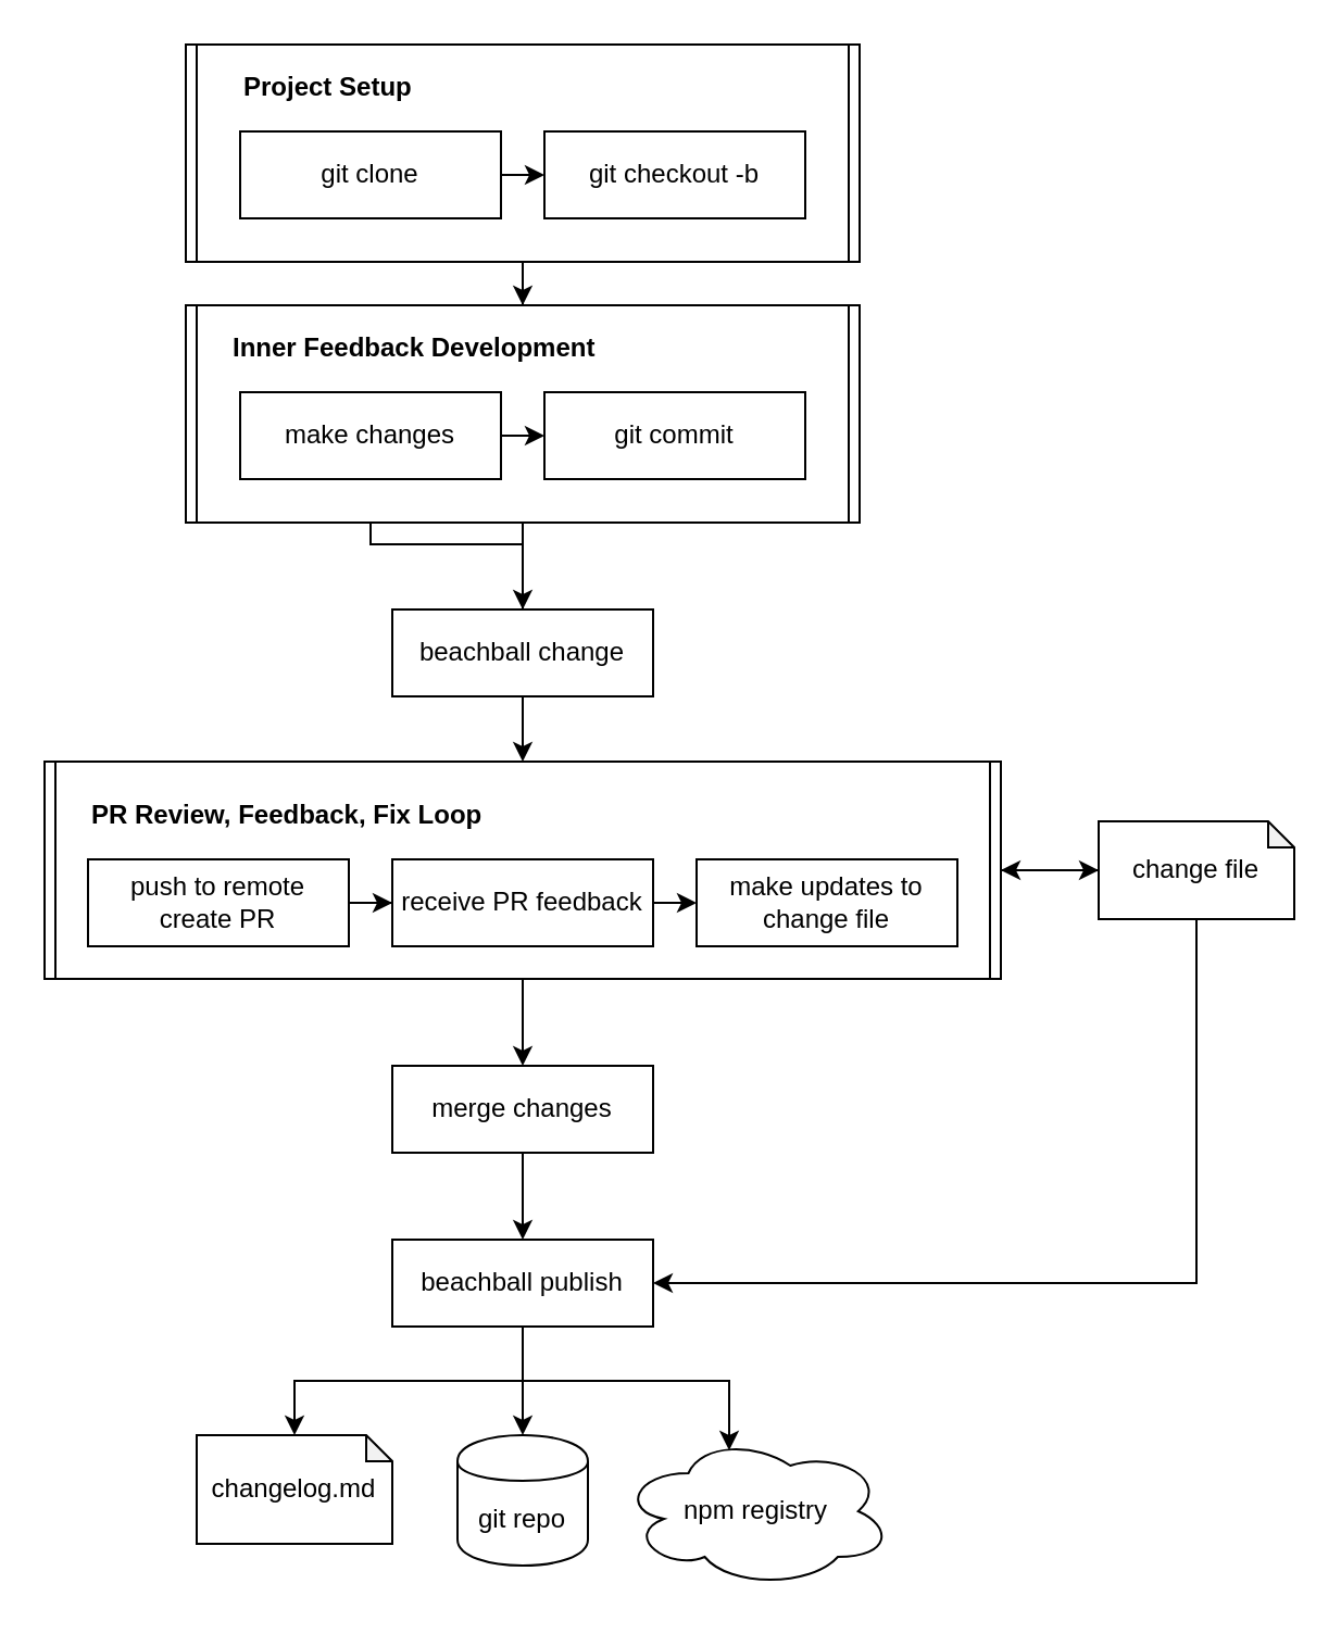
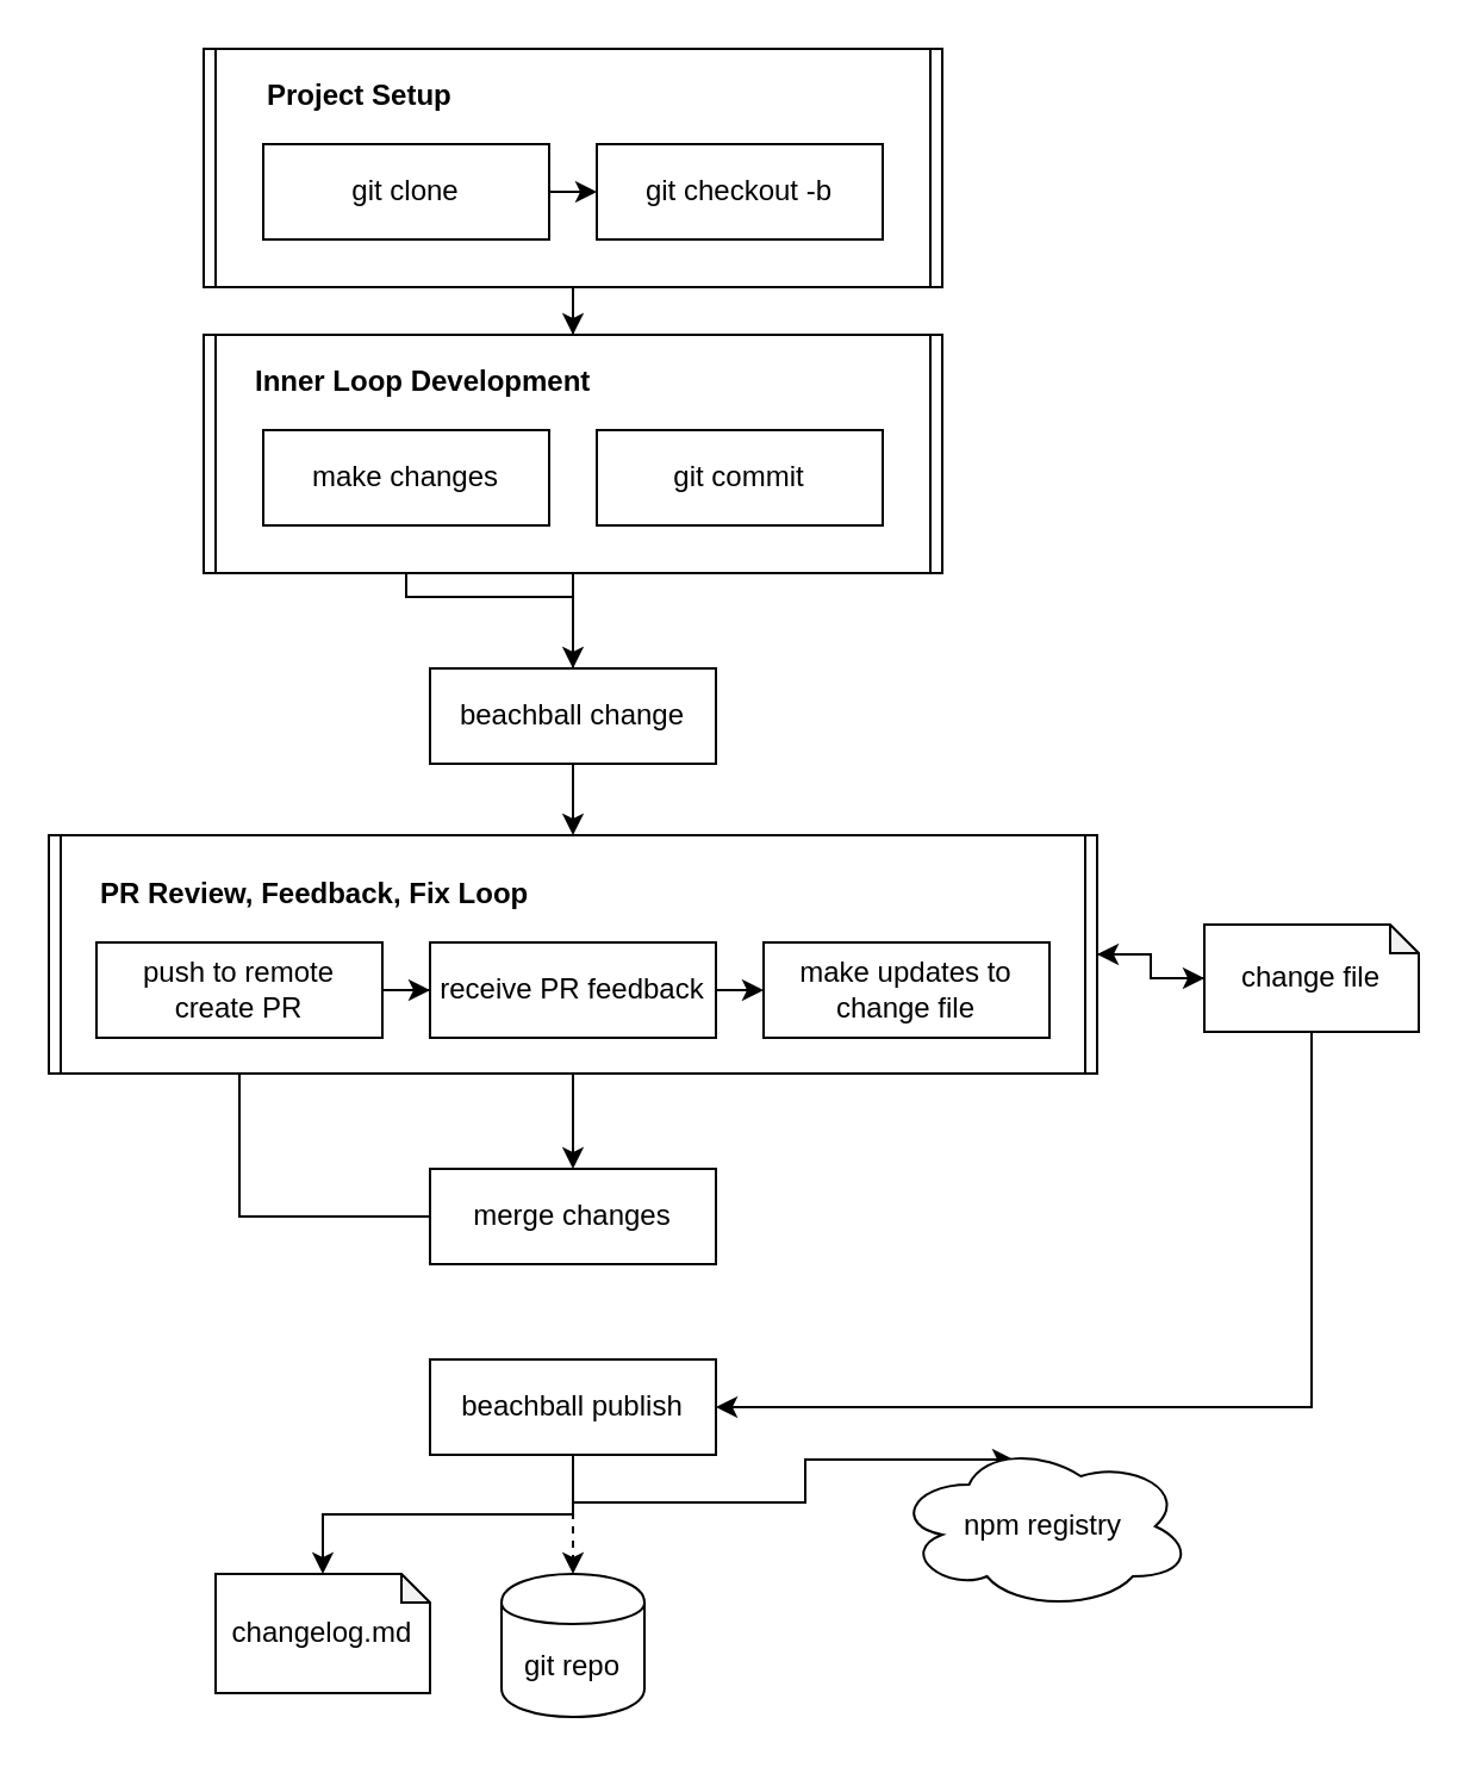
  <mxCell id="0" />
  <mxCell id="1" parent="0" />
  <mxCell id="2" style="edgeStyle=orthogonalEdgeStyle;rounded=0;orthogonalLoop=1;jettySize=auto;html=1;entryX=0.5;entryY=0;entryDx=0;entryDy=0;" edge="1" parent="1" source="4" target="26"><mxGeometry relative="1" as="geometry" /></mxCell>
  <mxCell id="3" style="edgeStyle=orthogonalEdgeStyle;rounded=0;orthogonalLoop=1;jettySize=auto;html=1;" edge="1" parent="1" source="4" target="13"><mxGeometry relative="1" as="geometry" /></mxCell>
  <mxCell id="4" value="beachball change" style="rounded=0;whiteSpace=wrap;html=1;" vertex="1" parent="1"><mxGeometry x="180" y="280" width="120" height="40" as="geometry" /></mxCell>
- <mxCell id="5" style="edgeStyle=orthogonalEdgeStyle;rounded=0;orthogonalLoop=1;jettySize=auto;html=1;entryX=0.5;entryY=0;entryDx=0;entryDy=0;" edge="1" parent="1" source="6" target="10"><mxGeometry relative="1" as="geometry" /></mxCell>
+ <mxCell id="5" style="edgeStyle=orthogonalEdgeStyle;rounded=0;orthogonalLoop=1;jettySize=auto;html=1;" edge="1" parent="1" source="6" target="30"><mxGeometry relative="1" as="geometry" /></mxCell>
  <mxCell id="6" value="merge changes&lt;br&gt;" style="rounded=0;whiteSpace=wrap;html=1;" vertex="1" parent="1"><mxGeometry x="180" y="490" width="120" height="40" as="geometry" /></mxCell>
- <mxCell id="7" style="edgeStyle=orthogonalEdgeStyle;rounded=0;orthogonalLoop=1;jettySize=auto;html=1;entryX=0.5;entryY=0;entryDx=0;entryDy=0;" edge="1" parent="1" source="10" target="35"><mxGeometry relative="1" as="geometry" /></mxCell>
+ <mxCell id="7" style="edgeStyle=orthogonalEdgeStyle;rounded=0;orthogonalLoop=1;jettySize=auto;html=1;entryX=0.5;entryY=0;entryDx=0;entryDy=0;dashed=1;" edge="1" parent="1" source="10" target="35"><mxGeometry relative="1" as="geometry" /></mxCell>
  <mxCell id="8" style="edgeStyle=orthogonalEdgeStyle;rounded=0;orthogonalLoop=1;jettySize=auto;html=1;entryX=0.4;entryY=0.1;entryDx=0;entryDy=0;entryPerimeter=0;exitX=0.5;exitY=1;exitDx=0;exitDy=0;" edge="1" parent="1" source="10" target="36"><mxGeometry relative="1" as="geometry" /></mxCell>
  <mxCell id="9" style="edgeStyle=orthogonalEdgeStyle;rounded=0;orthogonalLoop=1;jettySize=auto;html=1;entryX=0.5;entryY=0;entryDx=0;entryDy=0;entryPerimeter=0;exitX=0.5;exitY=1;exitDx=0;exitDy=0;" edge="1" parent="1" source="10" target="34"><mxGeometry relative="1" as="geometry" /></mxCell>
  <mxCell id="10" value="beachball publish&lt;br&gt;" style="rounded=0;whiteSpace=wrap;html=1;" vertex="1" parent="1"><mxGeometry x="180" y="570" width="120" height="40" as="geometry" /></mxCell>
  <mxCell id="11" value="" style="group" vertex="1" connectable="0" parent="1"><mxGeometry x="85" y="140" width="310" height="100" as="geometry" /></mxCell>
  <mxCell id="12" value="" style="shape=process;whiteSpace=wrap;html=1;backgroundOutline=1;rounded=0;size=0.015;" vertex="1" parent="11"><mxGeometry width="310" height="100" as="geometry" /></mxCell>
  <mxCell id="13" value="make changes" style="rounded=0;whiteSpace=wrap;html=1;" vertex="1" parent="11"><mxGeometry x="25" y="40" width="120" height="40" as="geometry" /></mxCell>
  <mxCell id="14" value="git commit" style="rounded=0;whiteSpace=wrap;html=1;" vertex="1" parent="11"><mxGeometry x="165" y="40" width="120" height="40" as="geometry" /></mxCell>
- <mxCell id="15" value="&lt;b&gt;Inner Feedback Development&lt;/b&gt;" style="text;html=1;strokeColor=none;fillColor=none;align=left;verticalAlign=middle;whiteSpace=wrap;rounded=0;" vertex="1" parent="11"><mxGeometry x="20" y="10" width="200" height="20" as="geometry" /></mxCell>
- <mxCell id="16" style="edgeStyle=orthogonalEdgeStyle;rounded=0;orthogonalLoop=1;jettySize=auto;html=1;entryX=0;entryY=0.5;entryDx=0;entryDy=0;exitX=1;exitY=0.5;exitDx=0;exitDy=0;" edge="1" parent="11" source="13" target="14"><mxGeometry relative="1" as="geometry"><mxPoint x="450" y="120" as="sourcePoint" /></mxGeometry></mxCell>
+ <mxCell id="15" value="&lt;b&gt;Inner Loop Development&lt;/b&gt;" style="text;html=1;strokeColor=none;fillColor=none;align=left;verticalAlign=middle;whiteSpace=wrap;rounded=0;" vertex="1" parent="11"><mxGeometry x="20" y="10" width="200" height="20" as="geometry" /></mxCell>
  <mxCell id="17" value="" style="group" vertex="1" connectable="0" parent="1"><mxGeometry x="85" y="20" width="310" height="100" as="geometry" /></mxCell>
  <mxCell id="18" value="" style="shape=process;whiteSpace=wrap;html=1;backgroundOutline=1;rounded=0;size=0.015;" vertex="1" parent="17"><mxGeometry width="310" height="100" as="geometry" /></mxCell>
  <mxCell id="19" value="git clone" style="rounded=0;whiteSpace=wrap;html=1;" vertex="1" parent="17"><mxGeometry x="25" y="40" width="120" height="40" as="geometry" /></mxCell>
  <mxCell id="20" value="git checkout -b" style="rounded=0;whiteSpace=wrap;html=1;" vertex="1" parent="17"><mxGeometry x="165" y="40" width="120" height="40" as="geometry" /></mxCell>
  <mxCell id="21" style="edgeStyle=orthogonalEdgeStyle;rounded=0;orthogonalLoop=1;jettySize=auto;html=1;exitX=1;exitY=0.5;exitDx=0;exitDy=0;entryX=0;entryY=0.5;entryDx=0;entryDy=0;" edge="1" parent="17" source="19" target="20"><mxGeometry relative="1" as="geometry" /></mxCell>
  <mxCell id="22" value="&lt;b&gt;Project Setup&lt;/b&gt;" style="text;html=1;strokeColor=none;fillColor=none;align=left;verticalAlign=middle;whiteSpace=wrap;rounded=0;" vertex="1" parent="17"><mxGeometry x="25" y="10" width="200" height="20" as="geometry" /></mxCell>
  <mxCell id="23" style="edgeStyle=orthogonalEdgeStyle;rounded=0;orthogonalLoop=1;jettySize=auto;html=1;entryX=0.5;entryY=0;entryDx=0;entryDy=0;" edge="1" parent="1" source="18" target="12"><mxGeometry relative="1" as="geometry" /></mxCell>
  <mxCell id="24" style="edgeStyle=orthogonalEdgeStyle;rounded=0;orthogonalLoop=1;jettySize=auto;html=1;entryX=0.5;entryY=0;entryDx=0;entryDy=0;" edge="1" parent="1" source="12" target="4"><mxGeometry relative="1" as="geometry" /></mxCell>
  <mxCell id="25" value="" style="group" vertex="1" connectable="0" parent="1"><mxGeometry x="20" y="350" width="440" height="100" as="geometry" /></mxCell>
  <mxCell id="26" value="" style="shape=process;whiteSpace=wrap;html=1;backgroundOutline=1;rounded=0;size=0.012;" vertex="1" parent="25"><mxGeometry width="440" height="100" as="geometry" /></mxCell>
  <mxCell id="27" value="&lt;b&gt;PR Review, Feedback, Fix Loop&lt;/b&gt;" style="text;html=1;strokeColor=none;fillColor=none;align=left;verticalAlign=middle;whiteSpace=wrap;rounded=0;" vertex="1" parent="25"><mxGeometry x="20.032" y="15" width="290.323" height="20" as="geometry" /></mxCell>
  <mxCell id="28" value="receive PR feedback&lt;br&gt;" style="rounded=0;whiteSpace=wrap;html=1;" vertex="1" parent="25"><mxGeometry x="160" y="45" width="120" height="40" as="geometry" /></mxCell>
  <mxCell id="29" style="edgeStyle=orthogonalEdgeStyle;rounded=0;orthogonalLoop=1;jettySize=auto;html=1;entryX=0;entryY=0.5;entryDx=0;entryDy=0;" edge="1" parent="25" source="30" target="28"><mxGeometry relative="1" as="geometry" /></mxCell>
  <mxCell id="30" value="push to remote&lt;br&gt;create PR" style="rounded=0;whiteSpace=wrap;html=1;" vertex="1" parent="25"><mxGeometry x="20" y="45" width="120" height="40" as="geometry" /></mxCell>
  <mxCell id="31" value="make updates to change file&lt;br&gt;" style="rounded=0;whiteSpace=wrap;html=1;" vertex="1" parent="25"><mxGeometry x="300" y="45" width="120" height="40" as="geometry" /></mxCell>
  <mxCell id="32" style="edgeStyle=orthogonalEdgeStyle;rounded=0;orthogonalLoop=1;jettySize=auto;html=1;exitX=1;exitY=0.5;exitDx=0;exitDy=0;entryX=0;entryY=0.5;entryDx=0;entryDy=0;" edge="1" parent="25" source="28" target="31"><mxGeometry relative="1" as="geometry" /></mxCell>
  <mxCell id="33" style="edgeStyle=orthogonalEdgeStyle;rounded=0;orthogonalLoop=1;jettySize=auto;html=1;entryX=0.5;entryY=0;entryDx=0;entryDy=0;" edge="1" parent="1" source="26" target="6"><mxGeometry relative="1" as="geometry" /></mxCell>
  <mxCell id="34" value="&lt;div style=&quot;text-align: left&quot;&gt;&lt;span&gt;changelog.md&lt;/span&gt;&lt;/div&gt;" style="shape=note;whiteSpace=wrap;html=1;backgroundOutline=1;darkOpacity=0.05;rounded=0;align=center;size=12;" vertex="1" parent="1"><mxGeometry x="90" y="660" width="90" height="50" as="geometry" /></mxCell>
  <mxCell id="35" value="git repo" style="shape=cylinder;whiteSpace=wrap;html=1;boundedLbl=1;backgroundOutline=1;rounded=0;align=center;" vertex="1" parent="1"><mxGeometry x="210" y="660" width="60" height="60" as="geometry" /></mxCell>
- <mxCell id="36" value="npm registry" style="ellipse;shape=cloud;whiteSpace=wrap;html=1;rounded=0;align=center;" vertex="1" parent="1"><mxGeometry x="285" y="660" width="125" height="70" as="geometry" /></mxCell>
+ <mxCell id="36" value="npm registry" style="ellipse;shape=cloud;whiteSpace=wrap;html=1;rounded=0;align=center;" vertex="1" parent="1"><mxGeometry x="375" y="605" width="125" height="70" as="geometry" /></mxCell>
  <mxCell id="37" style="edgeStyle=orthogonalEdgeStyle;rounded=0;orthogonalLoop=1;jettySize=auto;html=1;entryX=1;entryY=0.5;entryDx=0;entryDy=0;endArrow=classic;endFill=1;" edge="1" parent="1" source="39" target="26"><mxGeometry relative="1" as="geometry" /></mxCell>
  <mxCell id="38" style="edgeStyle=orthogonalEdgeStyle;rounded=0;orthogonalLoop=1;jettySize=auto;html=1;entryX=1;entryY=0.5;entryDx=0;entryDy=0;endArrow=classic;endFill=1;exitX=0.5;exitY=1;exitDx=0;exitDy=0;exitPerimeter=0;" edge="1" parent="1" source="39" target="10"><mxGeometry relative="1" as="geometry" /></mxCell>
- <mxCell id="39" value="&lt;div style=&quot;text-align: left&quot;&gt;&lt;span&gt;change file&lt;/span&gt;&lt;/div&gt;" style="shape=note;whiteSpace=wrap;html=1;backgroundOutline=1;darkOpacity=0.05;rounded=0;align=center;size=12;" vertex="1" parent="1"><mxGeometry x="505" y="377.5" width="90" height="45" as="geometry" /></mxCell>
+ <mxCell id="39" value="&lt;div style=&quot;text-align: left&quot;&gt;&lt;span&gt;change file&lt;/span&gt;&lt;/div&gt;" style="shape=note;whiteSpace=wrap;html=1;backgroundOutline=1;darkOpacity=0.05;rounded=0;align=center;size=12;" vertex="1" parent="1"><mxGeometry x="505" y="387.5" width="90" height="45" as="geometry" /></mxCell>
  <mxCell id="40" style="edgeStyle=orthogonalEdgeStyle;rounded=0;orthogonalLoop=1;jettySize=auto;html=1;entryX=0;entryY=0.5;entryDx=0;entryDy=0;entryPerimeter=0;endArrow=classic;endFill=1;" edge="1" parent="1" source="26" target="39"><mxGeometry relative="1" as="geometry" /></mxCell>
